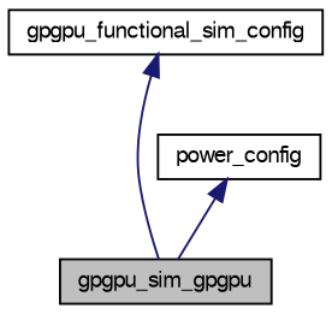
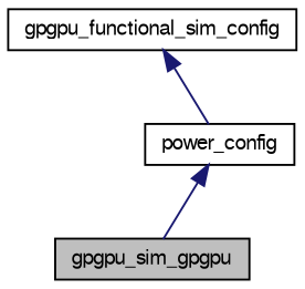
  digraph {
    node [color=black fontname=FreeSans fontsize=10 shape=record]
    edge [color=midnightblue dir=back fontname=FreeSans fontsize=10 labelfontname=FreeSans labelfontsize=10 style=solid]
    n1 [fillcolor=grey75 fontcolor=black height=0.2 label=gpgpu_sim_gpgpu style=filled width=0.4]
    n2 [height=0.2 label=power_config width=0.4]
    n3 [height=0.2 label=gpgpu_functional_sim_config width=0.4]
    n2 -> n1
-   n3 -> n1
+   n3 -> n2
  }
